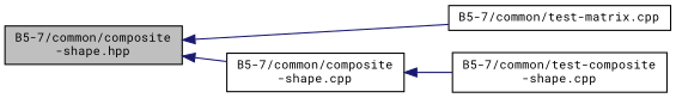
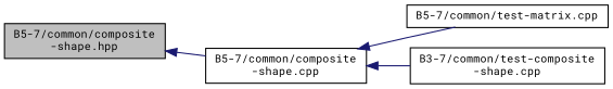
  digraph {
    fontname="Roboto Mono"
    rankdir=LR
    node [color=black fillcolor=white fontname="Roboto Mono" fontsize=10 shape=record style=filled]
    edge [color=midnightblue dir=back fontname="Roboto Mono" fontsize=10 labelfontname=Helvetica labelfontsize=10 style=solid]
    n1 [fillcolor=grey75 fontcolor=black height=0.2 label="B5-7/common/composite\l-shape.hpp" width=0.4]
    n2 [height=0.2 label="B5-7/common/composite\l-shape.cpp" width=0.4]
    n3 [height=0.2 label="B5-7/common/test-matrix.cpp" width=0.4]
-   n4 [height=0.2 label="B5-7/common/test-composite\l-shape.cpp" width=0.4]
+   n4 [height=0.2 label="B3-7/common/test-composite\l-shape.cpp" width=0.4]
    n1 -> n2
-   n1 -> n3
+   n2 -> n3
    n2 -> n4
  }
